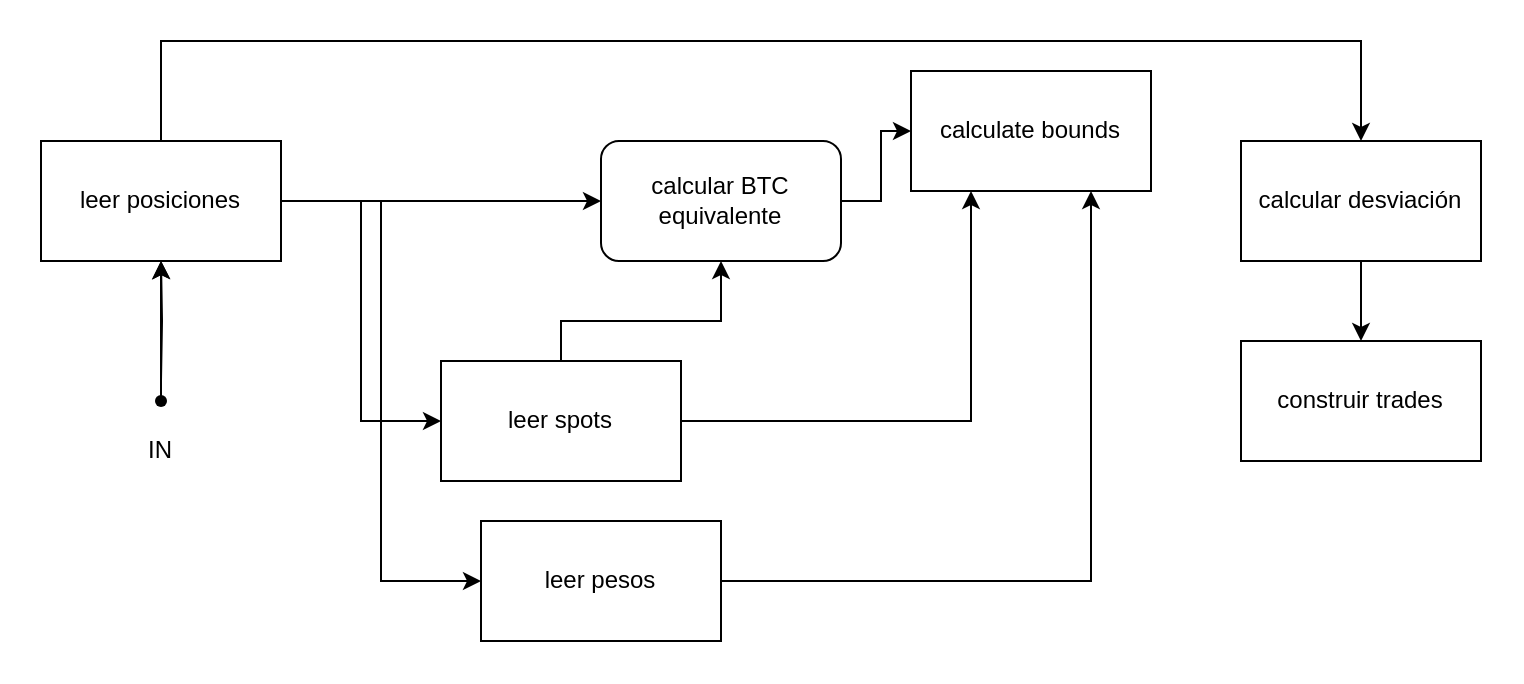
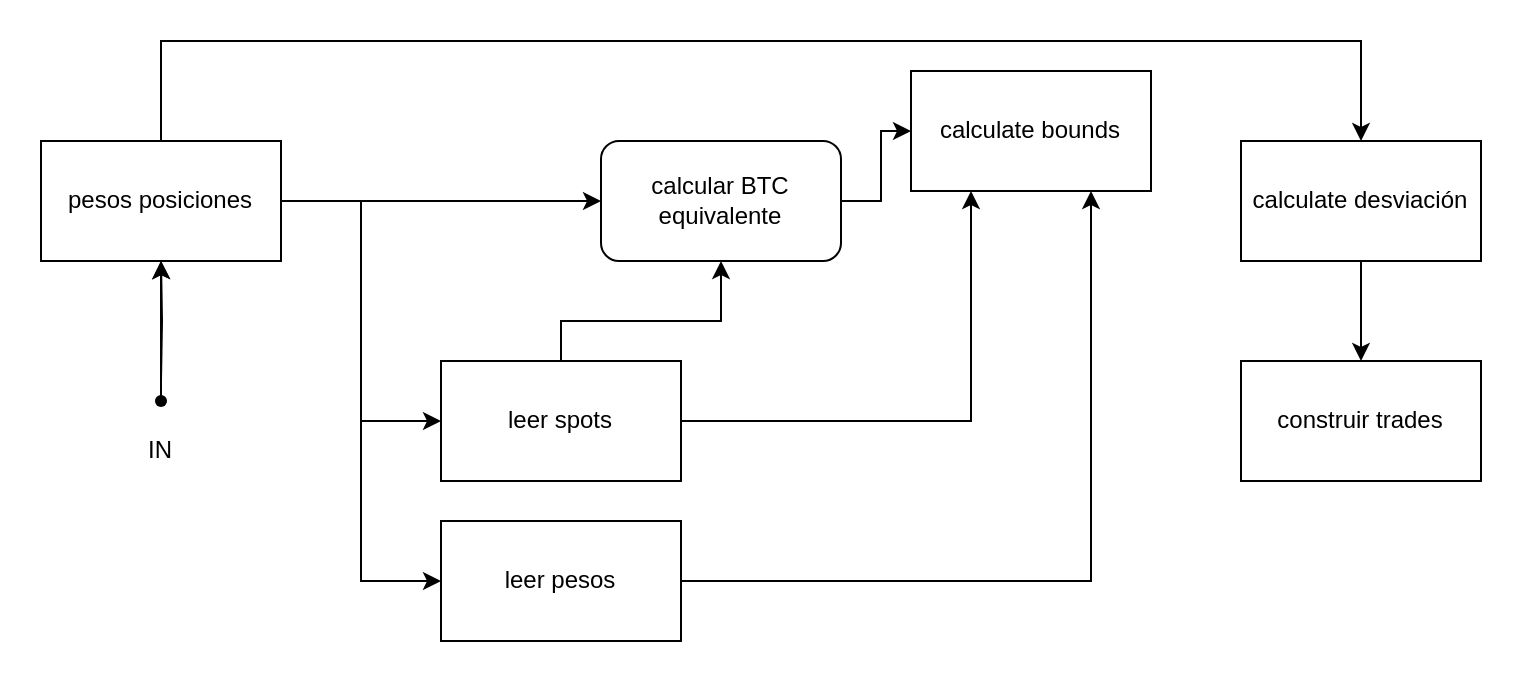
  <mxCell id="0" />
  <mxCell id="1" parent="0" />
  <mxCell id="2" value="" style="edgeStyle=orthogonalEdgeStyle;rounded=0;orthogonalLoop=1;jettySize=auto;html=1;entryX=0;entryY=0.5;entryDx=0;entryDy=0;" parent="1" source="4" target="14" edge="1"><mxGeometry relative="1" as="geometry" /></mxCell>
  <mxCell id="3" value="" style="edgeStyle=orthogonalEdgeStyle;rounded=0;orthogonalLoop=1;jettySize=auto;html=1;entryX=0.5;entryY=0;entryDx=0;entryDy=0;exitX=0.5;exitY=0;exitDx=0;exitDy=0;" parent="1" source="4" target="19" edge="1"><mxGeometry relative="1" as="geometry"><mxPoint x="80" y="-40" as="targetPoint" /><Array as="points"><mxPoint x="80" y="20" /><mxPoint x="680" y="20" /></Array></mxGeometry></mxCell>
- <mxCell id="4" value="leer posiciones" style="rounded=0;whiteSpace=wrap;html=1;" parent="1" vertex="1"><mxGeometry x="20" y="70" width="120" height="60" as="geometry" /></mxCell>
+ <mxCell id="4" value="pesos posiciones" style="rounded=0;whiteSpace=wrap;html=1;" parent="1" vertex="1"><mxGeometry x="20" y="70" width="120" height="60" as="geometry" /></mxCell>
  <mxCell id="5" value="" style="edgeStyle=orthogonalEdgeStyle;rounded=0;orthogonalLoop=1;jettySize=auto;html=1;entryX=0.5;entryY=1;entryDx=0;entryDy=0;" parent="1" target="4" edge="1"><mxGeometry relative="1" as="geometry"><mxPoint x="80" y="190" as="sourcePoint" /></mxGeometry></mxCell>
  <mxCell id="6" value="" style="edgeStyle=orthogonalEdgeStyle;rounded=0;orthogonalLoop=1;jettySize=auto;html=1;exitX=0.55;exitY=0.675;exitDx=0;exitDy=0;exitPerimeter=0;" parent="1" source="7" target="4" edge="1"><mxGeometry relative="1" as="geometry" /></mxCell>
  <mxCell id="7" value="" style="shape=waypoint;sketch=0;size=6;pointerEvents=1;points=[];fillColor=default;resizable=0;rotatable=0;perimeter=centerPerimeter;snapToPoint=1;rounded=0;" parent="1" vertex="1"><mxGeometry x="60" y="180" width="40" height="40" as="geometry" /></mxCell>
  <mxCell id="8" value="" style="edgeStyle=orthogonalEdgeStyle;rounded=0;orthogonalLoop=1;jettySize=auto;html=1;" edge="1" parent="1" source="9" target="17"><mxGeometry relative="1" as="geometry" /></mxCell>
  <mxCell id="9" value="calcular BTC equivalente" style="whiteSpace=wrap;html=1;rounded=1;" parent="1" vertex="1"><mxGeometry x="300" y="70" width="120" height="60" as="geometry" /></mxCell>
  <mxCell id="10" value="" style="edgeStyle=orthogonalEdgeStyle;rounded=0;orthogonalLoop=1;jettySize=auto;html=1;entryX=0.25;entryY=1;entryDx=0;entryDy=0;" parent="1" source="12" target="17" edge="1"><mxGeometry relative="1" as="geometry"><mxPoint x="480" y="180" as="targetPoint" /></mxGeometry></mxCell>
  <mxCell id="11" value="" style="edgeStyle=orthogonalEdgeStyle;rounded=0;orthogonalLoop=1;jettySize=auto;html=1;" edge="1" parent="1" source="12" target="9"><mxGeometry relative="1" as="geometry"><Array as="points"><mxPoint x="280" y="160" /><mxPoint x="360" y="160" /></Array></mxGeometry></mxCell>
  <mxCell id="12" value="leer spots" style="whiteSpace=wrap;html=1;rounded=0;" parent="1" vertex="1"><mxGeometry x="220" y="180" width="120" height="60" as="geometry" /></mxCell>
  <mxCell id="13" value="" style="edgeStyle=orthogonalEdgeStyle;rounded=0;orthogonalLoop=1;jettySize=auto;html=1;entryX=0.75;entryY=1;entryDx=0;entryDy=0;" parent="1" source="14" target="17" edge="1"><mxGeometry relative="1" as="geometry"><mxPoint x="480" y="260" as="targetPoint" /></mxGeometry></mxCell>
- <mxCell id="14" value="leer pesos" style="whiteSpace=wrap;html=1;rounded=0;" parent="1" vertex="1"><mxGeometry x="240" y="260" width="120" height="60" as="geometry" /></mxCell>
+ <mxCell id="14" value="leer pesos" style="whiteSpace=wrap;html=1;rounded=0;" parent="1" vertex="1"><mxGeometry x="220" y="260" width="120" height="60" as="geometry" /></mxCell>
  <mxCell id="15" value="" style="edgeStyle=orthogonalEdgeStyle;rounded=0;orthogonalLoop=1;jettySize=auto;html=1;entryX=0;entryY=0.5;entryDx=0;entryDy=0;exitX=1;exitY=0.5;exitDx=0;exitDy=0;" parent="1" source="4" target="12" edge="1"><mxGeometry relative="1" as="geometry"><mxPoint x="150" y="110" as="sourcePoint" /><mxPoint x="230" y="270" as="targetPoint" /></mxGeometry></mxCell>
  <mxCell id="16" value="" style="edgeStyle=orthogonalEdgeStyle;rounded=0;orthogonalLoop=1;jettySize=auto;html=1;entryX=0;entryY=0.5;entryDx=0;entryDy=0;exitX=1;exitY=0.5;exitDx=0;exitDy=0;" parent="1" source="4" target="9" edge="1"><mxGeometry relative="1" as="geometry"><mxPoint x="150" y="110" as="sourcePoint" /><mxPoint x="230" y="190" as="targetPoint" /></mxGeometry></mxCell>
  <mxCell id="17" value="calculate bounds" style="whiteSpace=wrap;html=1;rounded=0;" parent="1" vertex="1"><mxGeometry x="455" y="35" width="120" height="60" as="geometry" /></mxCell>
  <mxCell id="18" value="" style="edgeStyle=orthogonalEdgeStyle;rounded=0;orthogonalLoop=1;jettySize=auto;html=1;" parent="1" source="19" target="20" edge="1"><mxGeometry relative="1" as="geometry" /></mxCell>
- <mxCell id="19" value="calcular desviación" style="whiteSpace=wrap;html=1;rounded=0;" parent="1" vertex="1"><mxGeometry x="620" y="70" width="120" height="60" as="geometry" /></mxCell>
- <mxCell id="20" value="construir trades" style="whiteSpace=wrap;html=1;rounded=0;" parent="1" vertex="1"><mxGeometry x="620" y="170" width="120" height="60" as="geometry" /></mxCell>
+ <mxCell id="19" value="calculate desviación" style="whiteSpace=wrap;html=1;rounded=0;" parent="1" vertex="1"><mxGeometry x="620" y="70" width="120" height="60" as="geometry" /></mxCell>
+ <mxCell id="20" value="construir trades" style="whiteSpace=wrap;html=1;rounded=0;" parent="1" vertex="1"><mxGeometry x="620" y="180" width="120" height="60" as="geometry" /></mxCell>
  <mxCell id="21" value="IN" style="text;html=1;strokeColor=none;fillColor=none;align=center;verticalAlign=middle;whiteSpace=wrap;rounded=0;" parent="1" vertex="1"><mxGeometry x="50" y="210" width="60" height="30" as="geometry" /></mxCell>
